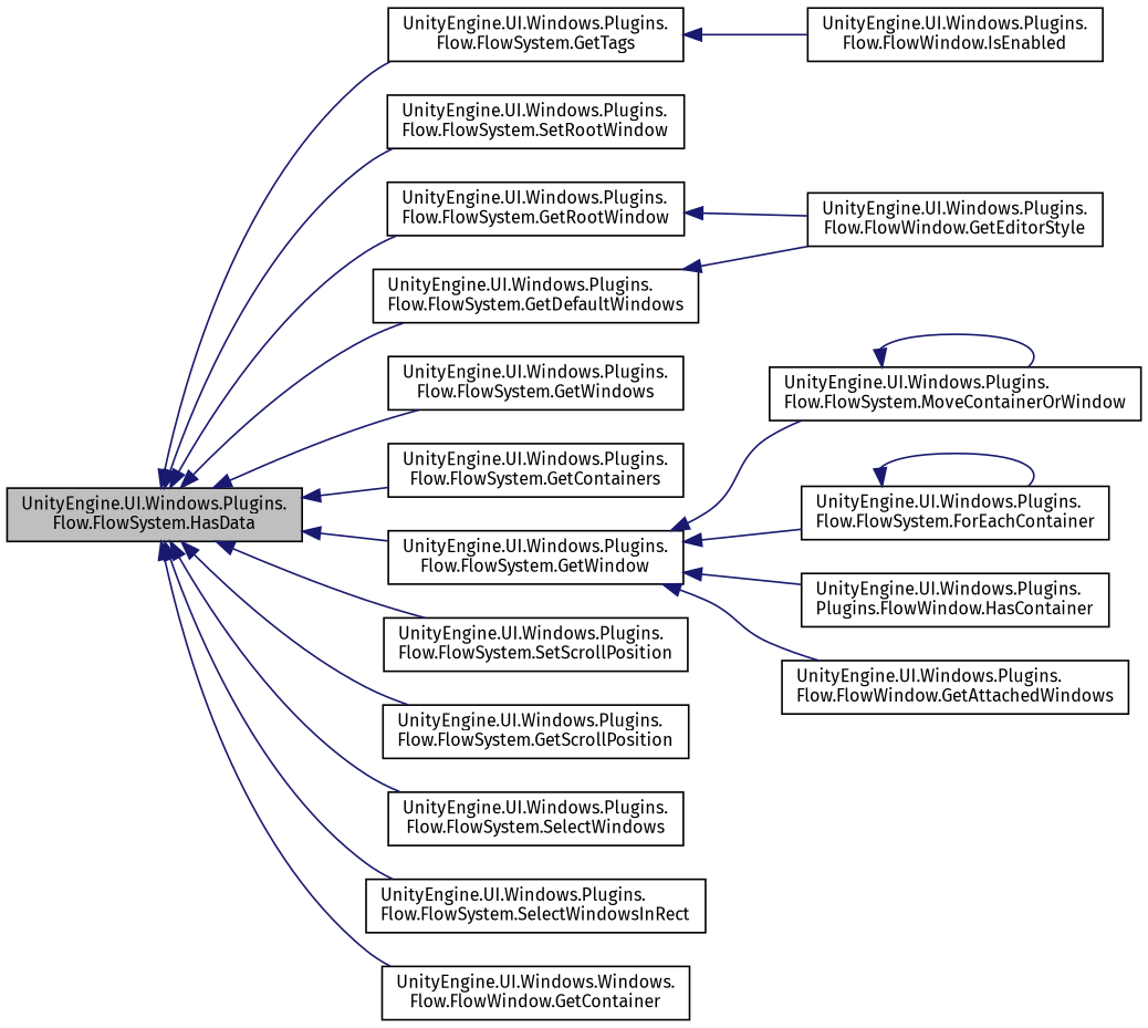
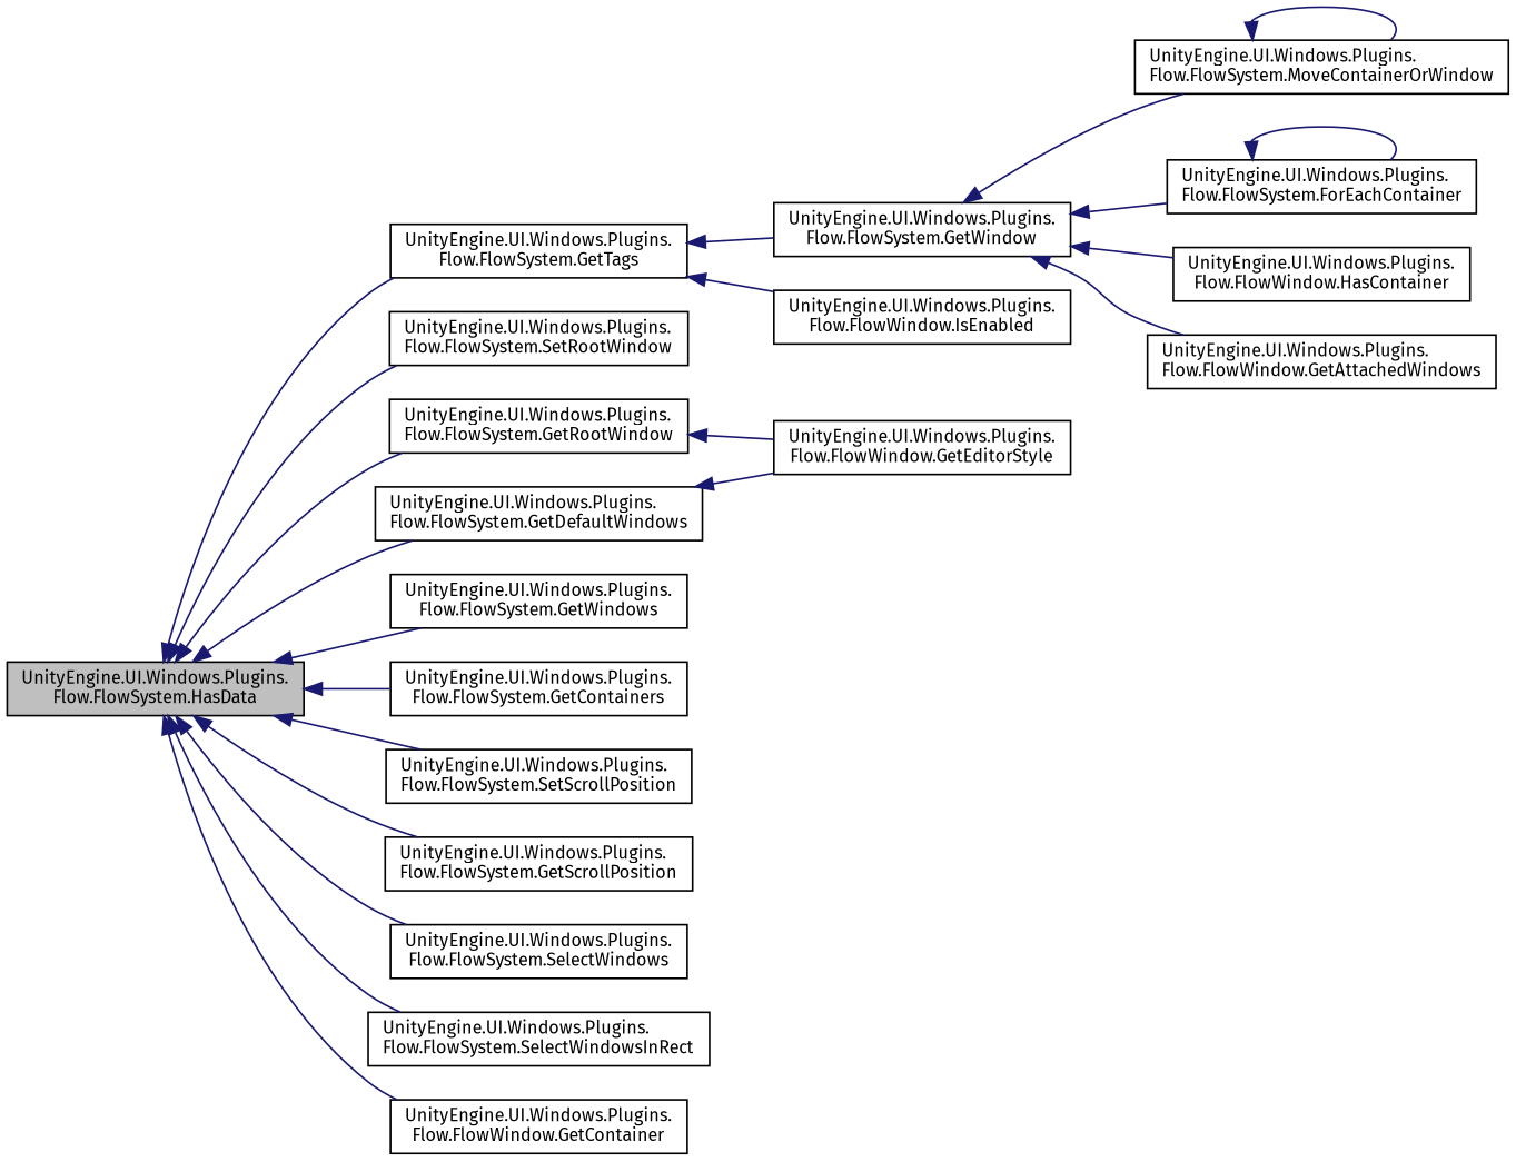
  digraph {
    fontname="Fira Sans"
    rankdir=LR
    node [color=black fillcolor=white fontname="Fira Sans" fontsize=10 shape=record style=filled]
    edge [color=midnightblue dir=back fontname="Fira Sans" fontsize=10 labelfontname=FreeSans labelfontsize=10 style=solid]
    n1 [fillcolor=grey75 fontcolor=black height=0.2 label="UnityEngine.UI.Windows.Plugins.\lFlow.FlowSystem.HasData" width=0.4]
    n2 [height=0.2 label="UnityEngine.UI.Windows.Plugins.\lFlow.FlowSystem.GetTags" width=0.4]
    n3 [height=0.2 label="UnityEngine.UI.Windows.Plugins.\lFlow.FlowSystem.SetRootWindow" width=0.4]
    n4 [height=0.2 label="UnityEngine.UI.Windows.Plugins.\lFlow.FlowSystem.GetRootWindow" width=0.4]
    n5 [height=0.2 label="UnityEngine.UI.Windows.Plugins.\lFlow.FlowSystem.GetDefaultWindows" width=0.4]
    n6 [height=0.2 label="UnityEngine.UI.Windows.Plugins.\lFlow.FlowSystem.GetWindows" width=0.4]
    n7 [height=0.2 label="UnityEngine.UI.Windows.Plugins.\lFlow.FlowSystem.GetContainers" width=0.4]
    n8 [height=0.2 label="UnityEngine.UI.Windows.Plugins.\lFlow.FlowSystem.GetWindow" width=0.4]
    n9 [height=0.2 label="UnityEngine.UI.Windows.Plugins.\lFlow.FlowSystem.SetScrollPosition" width=0.4]
    n10 [height=0.2 label="UnityEngine.UI.Windows.Plugins.\lFlow.FlowSystem.GetScrollPosition" width=0.4]
    n11 [height=0.2 label="UnityEngine.UI.Windows.Plugins.\lFlow.FlowSystem.SelectWindows" width=0.4]
    n12 [height=0.2 label="UnityEngine.UI.Windows.Plugins.\lFlow.FlowSystem.SelectWindowsInRect" width=0.4]
-   n13 [height=0.2 label="UnityEngine.UI.Windows.Windows.\lFlow.FlowWindow.GetContainer" width=0.4]
+   n13 [height=0.2 label="UnityEngine.UI.Windows.Plugins.\lFlow.FlowWindow.GetContainer" width=0.4]
    n14 [height=0.2 label="UnityEngine.UI.Windows.Plugins.\lFlow.FlowWindow.IsEnabled" width=0.4]
    n15 [height=0.2 label="UnityEngine.UI.Windows.Plugins.\lFlow.FlowWindow.GetEditorStyle" width=0.4]
    n16 [height=0.2 label="UnityEngine.UI.Windows.Plugins.\lFlow.FlowSystem.MoveContainerOrWindow" width=0.4]
    n17 [height=0.2 label="UnityEngine.UI.Windows.Plugins.\lFlow.FlowSystem.ForEachContainer" width=0.4]
-   n18 [height=0.2 label="UnityEngine.UI.Windows.Plugins.\lPlugins.FlowWindow.HasContainer" width=0.4]
+   n18 [height=0.2 label="UnityEngine.UI.Windows.Plugins.\lFlow.FlowWindow.HasContainer" width=0.4]
    n19 [height=0.2 label="UnityEngine.UI.Windows.Plugins.\lFlow.FlowWindow.GetAttachedWindows" width=0.4]
    n1 -> n2
    n1 -> n3
    n1 -> n4
    n1 -> n5
    n1 -> n6
    n1 -> n7
-   n1 -> n8
+   n2 -> n8
    n1 -> n9
    n1 -> n10
    n1 -> n11
    n1 -> n12
    n1 -> n13
    n2 -> n14
    n4 -> n15
    n5 -> n15
    n8 -> n16
    n8 -> n17
    n8 -> n18
    n8 -> n19
    n16 -> n16
    n17 -> n17
  }
